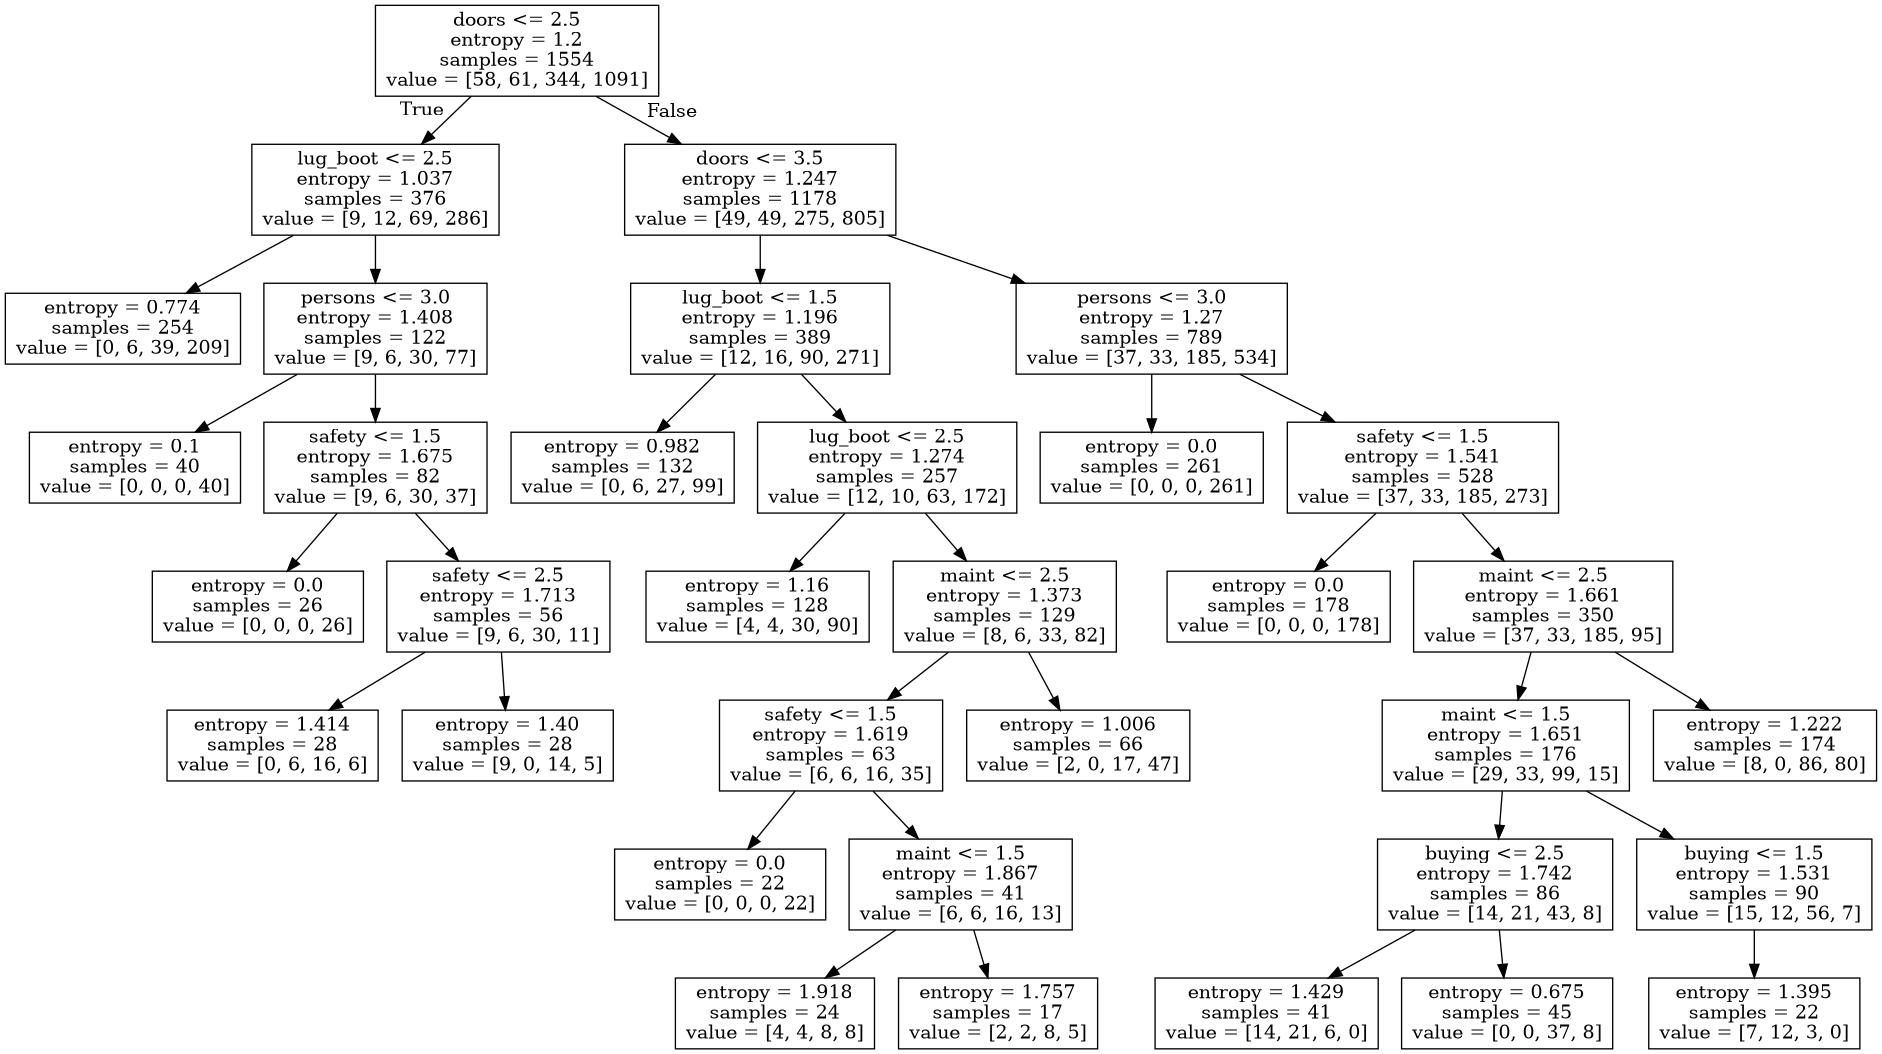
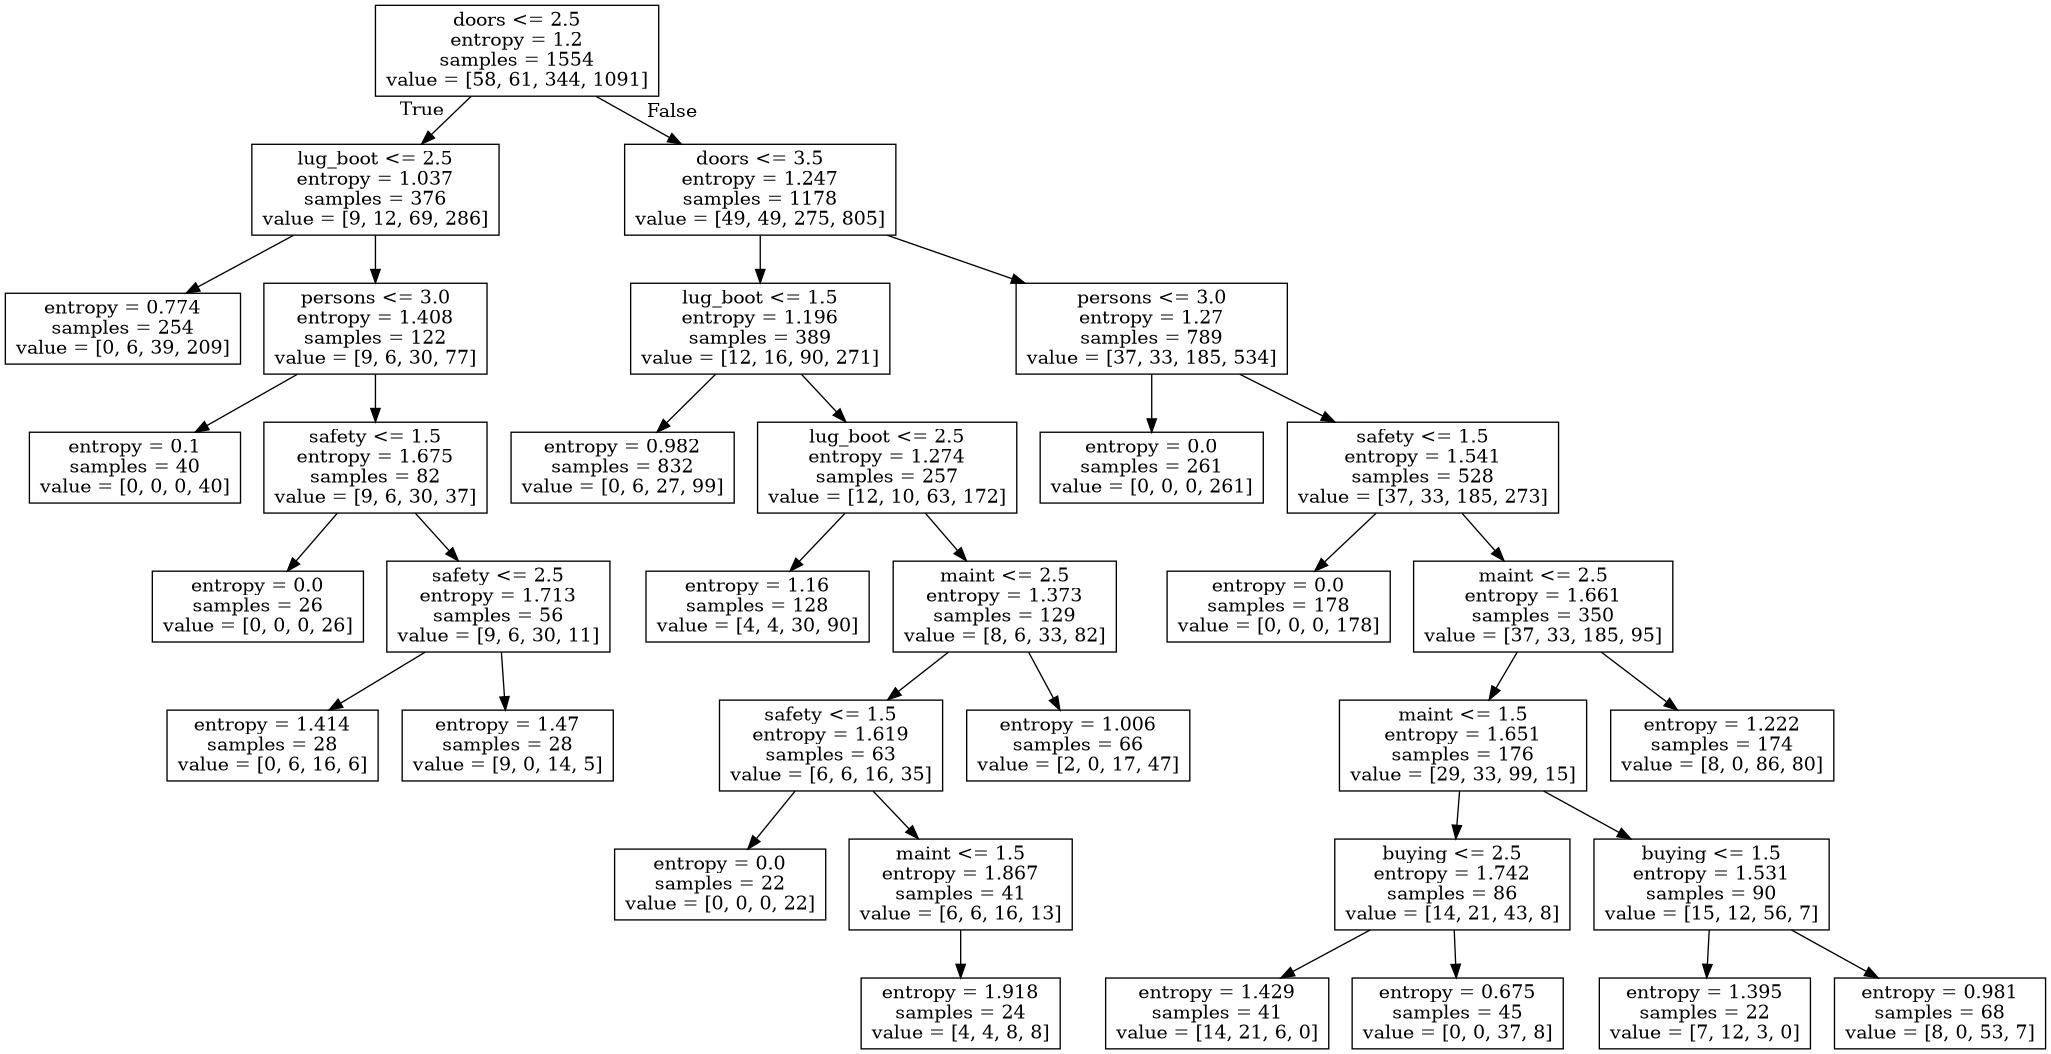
  digraph {
    node [shape=box]
    n1 [label="doors <= 2.5\nentropy = 1.2\nsamples = 1554\nvalue = [58, 61, 344, 1091]"]
    n2 [label="lug_boot <= 2.5\nentropy = 1.037\nsamples = 376\nvalue = [9, 12, 69, 286]"]
    n3 [label="doors <= 3.5\nentropy = 1.247\nsamples = 1178\nvalue = [49, 49, 275, 805]"]
    n4 [label="entropy = 0.774\nsamples = 254\nvalue = [0, 6, 39, 209]"]
    n5 [label="persons <= 3.0\nentropy = 1.408\nsamples = 122\nvalue = [9, 6, 30, 77]"]
    n6 [label="lug_boot <= 1.5\nentropy = 1.196\nsamples = 389\nvalue = [12, 16, 90, 271]"]
    n7 [label="persons <= 3.0\nentropy = 1.27\nsamples = 789\nvalue = [37, 33, 185, 534]"]
    n8 [label="entropy = 0.1\nsamples = 40\nvalue = [0, 0, 0, 40]"]
    n9 [label="safety <= 1.5\nentropy = 1.675\nsamples = 82\nvalue = [9, 6, 30, 37]"]
    n10 [label="entropy = 0.0\nsamples = 26\nvalue = [0, 0, 0, 26]"]
    n11 [label="safety <= 2.5\nentropy = 1.713\nsamples = 56\nvalue = [9, 6, 30, 11]"]
    n12 [label="entropy = 1.414\nsamples = 28\nvalue = [0, 6, 16, 6]"]
-   n13 [label="entropy = 1.40\nsamples = 28\nvalue = [9, 0, 14, 5]"]
-   n14 [label="entropy = 0.982\nsamples = 132\nvalue = [0, 6, 27, 99]"]
+   n13 [label="entropy = 1.47\nsamples = 28\nvalue = [9, 0, 14, 5]"]
+   n14 [label="entropy = 0.982\nsamples = 832\nvalue = [0, 6, 27, 99]"]
    n15 [label="lug_boot <= 2.5\nentropy = 1.274\nsamples = 257\nvalue = [12, 10, 63, 172]"]
    n16 [label="entropy = 0.0\nsamples = 261\nvalue = [0, 0, 0, 261]"]
    n17 [label="safety <= 1.5\nentropy = 1.541\nsamples = 528\nvalue = [37, 33, 185, 273]"]
    n18 [label="entropy = 1.16\nsamples = 128\nvalue = [4, 4, 30, 90]"]
    n19 [label="maint <= 2.5\nentropy = 1.373\nsamples = 129\nvalue = [8, 6, 33, 82]"]
    n20 [label="safety <= 1.5\nentropy = 1.619\nsamples = 63\nvalue = [6, 6, 16, 35]"]
    n21 [label="entropy = 1.006\nsamples = 66\nvalue = [2, 0, 17, 47]"]
    n22 [label="entropy = 0.0\nsamples = 22\nvalue = [0, 0, 0, 22]"]
    n23 [label="maint <= 1.5\nentropy = 1.867\nsamples = 41\nvalue = [6, 6, 16, 13]"]
    n24 [label="entropy = 1.918\nsamples = 24\nvalue = [4, 4, 8, 8]"]
-   n25 [label="entropy = 1.757\nsamples = 17\nvalue = [2, 2, 8, 5]"]
    n26 [label="entropy = 0.0\nsamples = 178\nvalue = [0, 0, 0, 178]"]
    n27 [label="maint <= 2.5\nentropy = 1.661\nsamples = 350\nvalue = [37, 33, 185, 95]"]
    n28 [label="maint <= 1.5\nentropy = 1.651\nsamples = 176\nvalue = [29, 33, 99, 15]"]
    n29 [label="entropy = 1.222\nsamples = 174\nvalue = [8, 0, 86, 80]"]
    n30 [label="buying <= 2.5\nentropy = 1.742\nsamples = 86\nvalue = [14, 21, 43, 8]"]
    n31 [label="buying <= 1.5\nentropy = 1.531\nsamples = 90\nvalue = [15, 12, 56, 7]"]
    n32 [label="entropy = 1.429\nsamples = 41\nvalue = [14, 21, 6, 0]"]
    n33 [label="entropy = 0.675\nsamples = 45\nvalue = [0, 0, 37, 8]"]
    n34 [label="entropy = 1.395\nsamples = 22\nvalue = [7, 12, 3, 0]"]
+   n35 [label="entropy = 0.981\nsamples = 68\nvalue = [8, 0, 53, 7]"]
    n1 -> n2 [headlabel=True labelangle=45 labeldistance=2.5]
    n1 -> n3 [headlabel=False labelangle=-45 labeldistance=2.5]
    n2 -> n4
    n2 -> n5
    n3 -> n6
    n3 -> n7
    n5 -> n8
    n5 -> n9
    n6 -> n14
    n6 -> n15
    n7 -> n16
    n7 -> n17
    n9 -> n10
    n9 -> n11
    n11 -> n12
    n11 -> n13
    n15 -> n18
    n15 -> n19
    n17 -> n26
    n17 -> n27
    n19 -> n20
    n19 -> n21
    n20 -> n22
    n20 -> n23
    n23 -> n24
-   n23 -> n25
    n27 -> n28
    n27 -> n29
    n28 -> n30
    n28 -> n31
    n30 -> n32
    n30 -> n33
    n31 -> n34
+   n31 -> n35
  }
